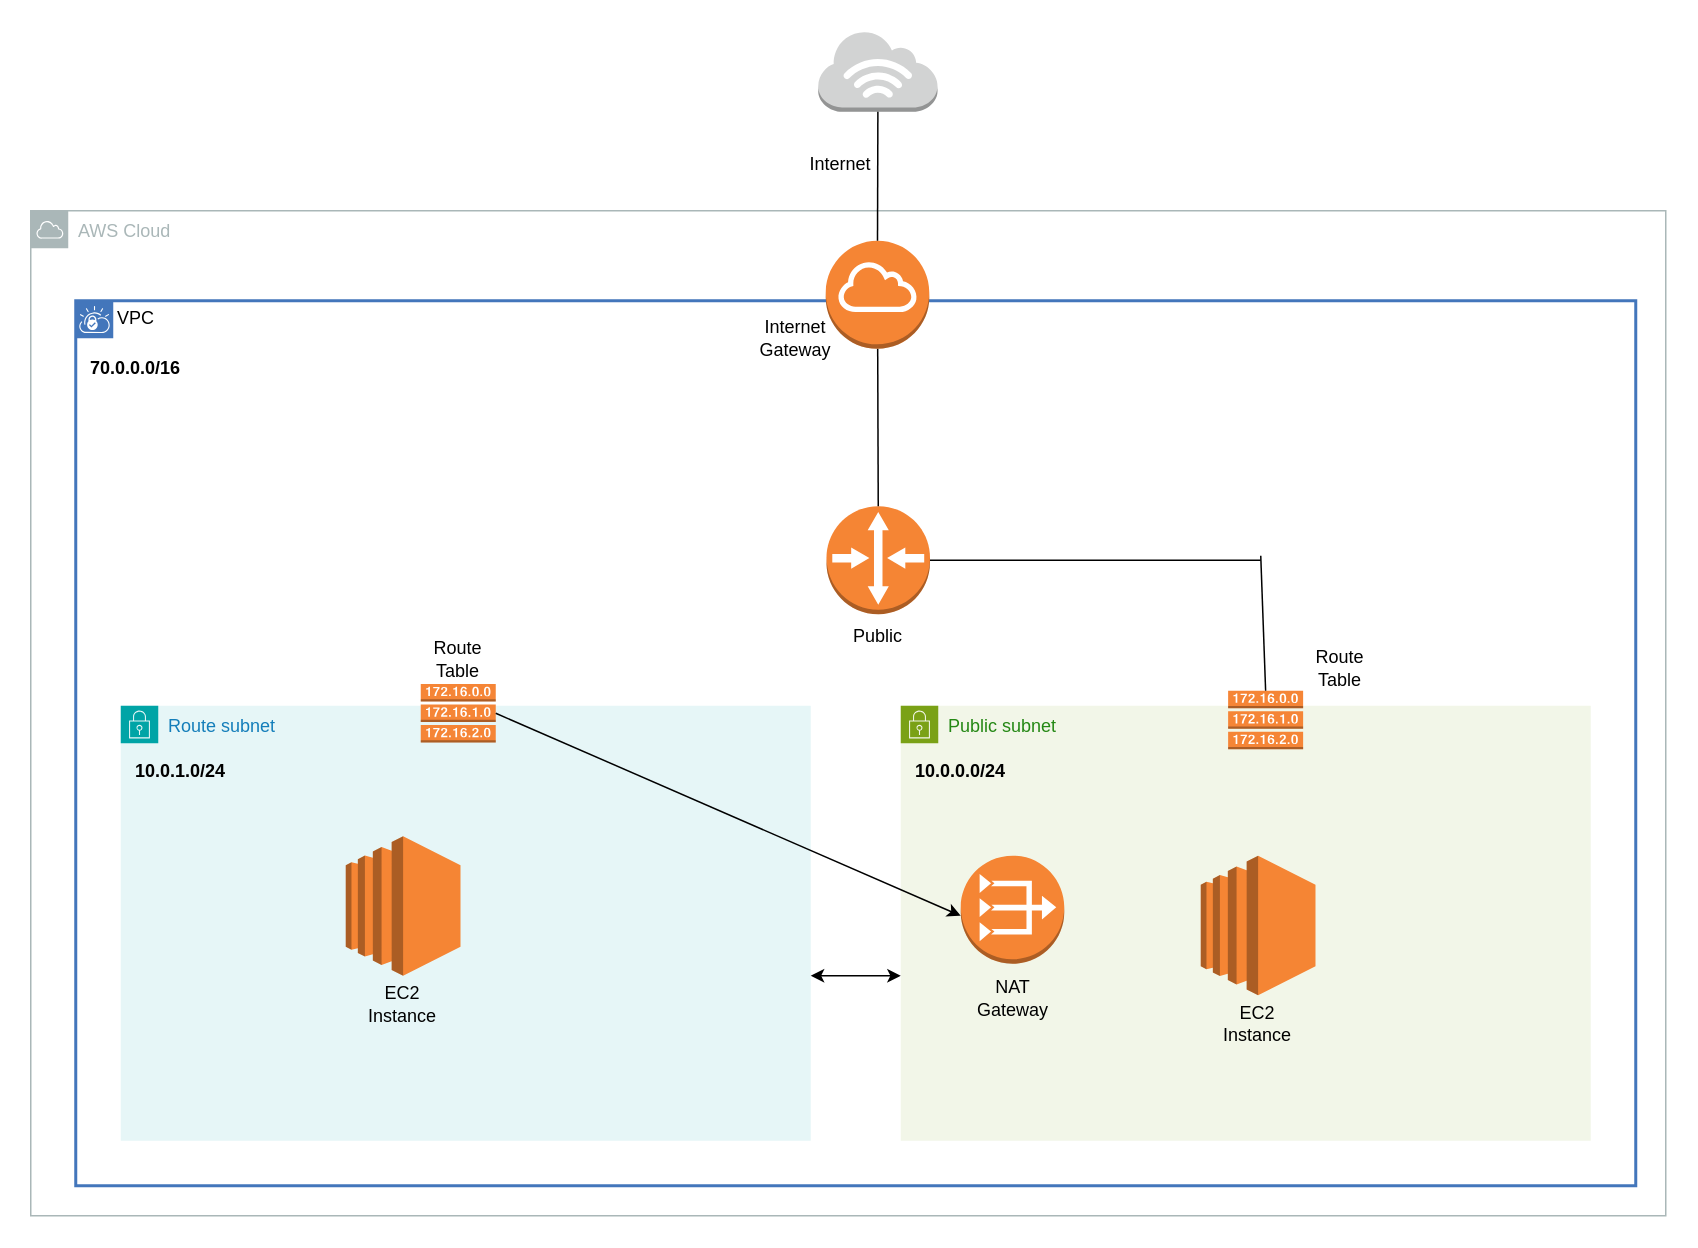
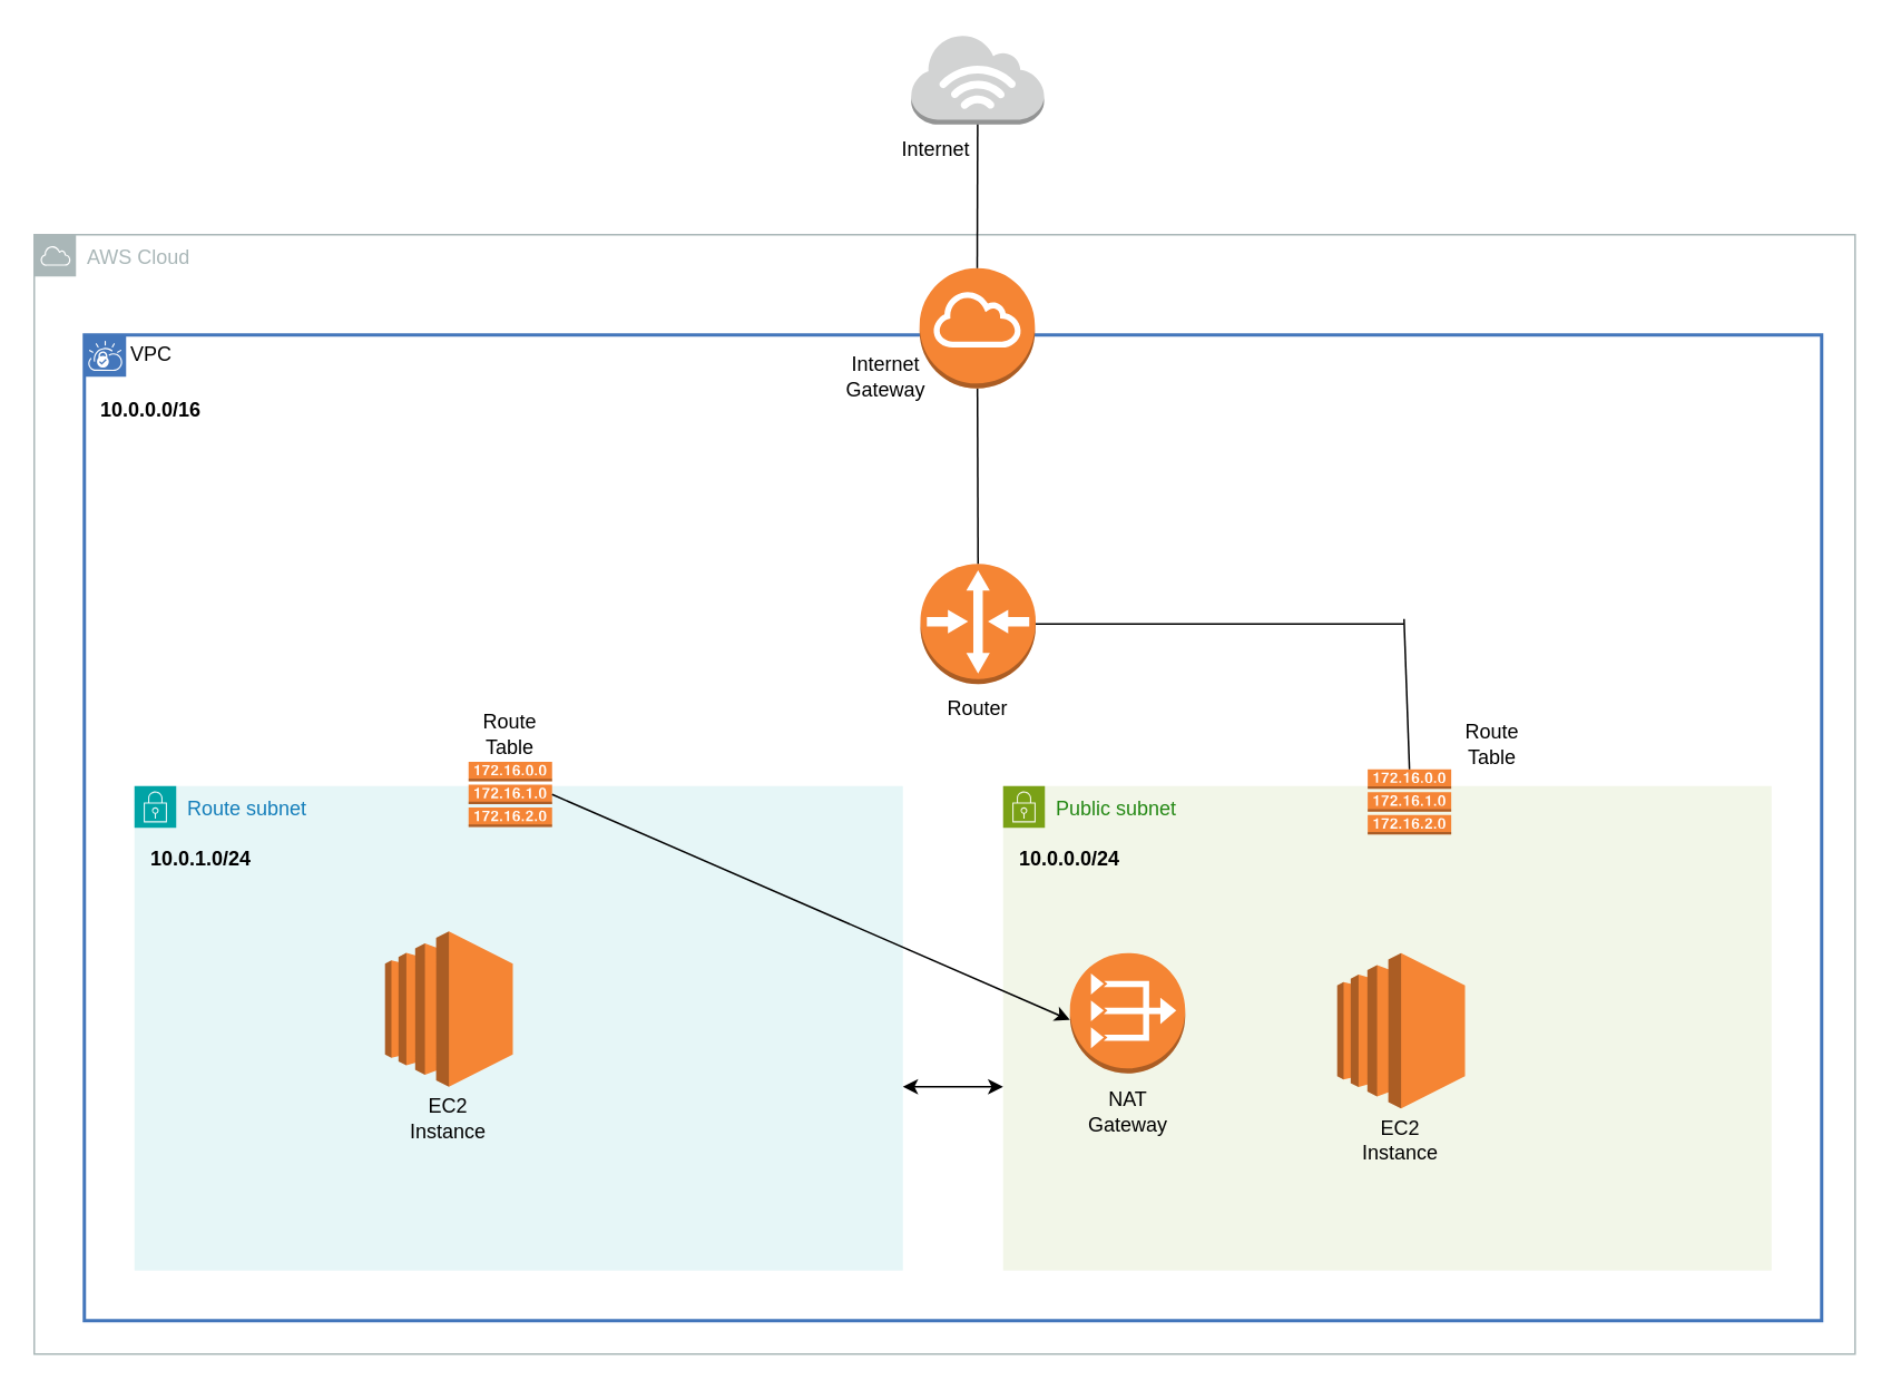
  <mxCell id="0" />
  <mxCell id="1" parent="0" />
  <mxCell id="2" value="AWS Cloud" style="sketch=0;outlineConnect=0;gradientColor=none;html=1;whiteSpace=wrap;fontSize=12;fontStyle=0;shape=mxgraph.aws4.group;grIcon=mxgraph.aws4.group_aws_cloud;strokeColor=#AAB7B8;fillColor=none;verticalAlign=top;align=left;spacingLeft=30;fontColor=#AAB7B8;dashed=0;direction=east;movable=0;resizable=0;rotatable=0;deletable=0;editable=0;locked=1;connectable=0;" vertex="1" parent="1"><mxGeometry x="20" y="140" width="1090" height="670" as="geometry" /></mxCell>
  <mxCell id="3" value="VPC" style="shape=mxgraph.ibm.box;prType=vpc;fontStyle=0;verticalAlign=top;align=left;spacingLeft=32;spacingTop=4;fillColor=none;rounded=0;whiteSpace=wrap;html=1;strokeColor=#4376BB;strokeWidth=2;dashed=0;container=1;spacing=-4;collapsible=0;expand=0;recursiveResize=0;movable=0;resizable=0;rotatable=0;deletable=0;editable=0;locked=1;connectable=0;" vertex="1" parent="1"><mxGeometry x="50" y="200" width="1040" height="590" as="geometry" /></mxCell>
  <mxCell id="4" value="Route subnet" style="points=[[0,0],[0.25,0],[0.5,0],[0.75,0],[1,0],[1,0.25],[1,0.5],[1,0.75],[1,1],[0.75,1],[0.5,1],[0.25,1],[0,1],[0,0.75],[0,0.5],[0,0.25]];outlineConnect=0;gradientColor=none;html=1;whiteSpace=wrap;fontSize=12;fontStyle=0;container=1;pointerEvents=0;collapsible=0;recursiveResize=0;shape=mxgraph.aws4.group;grIcon=mxgraph.aws4.group_security_group;grStroke=0;strokeColor=#00A4A6;fillColor=#E6F6F7;verticalAlign=top;align=left;spacingLeft=30;fontColor=#147EBA;dashed=0;movable=0;resizable=0;rotatable=0;deletable=0;editable=0;locked=1;connectable=0;" vertex="1" parent="3"><mxGeometry x="30" y="270" width="460" height="290" as="geometry" /></mxCell>
  <mxCell id="5" value="&lt;b&gt;10.0.1.0/24&lt;/b&gt;" style="text;html=1;strokeColor=none;fillColor=none;align=center;verticalAlign=middle;whiteSpace=wrap;rounded=0;movable=1;resizable=1;rotatable=1;deletable=1;editable=1;locked=0;connectable=1;" vertex="1" parent="4"><mxGeometry x="10" y="29" width="60" height="30" as="geometry" /></mxCell>
  <mxCell id="6" value="Public subnet" style="points=[[0,0],[0.25,0],[0.5,0],[0.75,0],[1,0],[1,0.25],[1,0.5],[1,0.75],[1,1],[0.75,1],[0.5,1],[0.25,1],[0,1],[0,0.75],[0,0.5],[0,0.25]];outlineConnect=0;gradientColor=none;html=1;whiteSpace=wrap;fontSize=12;fontStyle=0;container=1;pointerEvents=0;collapsible=0;recursiveResize=0;shape=mxgraph.aws4.group;grIcon=mxgraph.aws4.group_security_group;grStroke=0;strokeColor=#7AA116;fillColor=#F2F6E8;verticalAlign=top;align=left;spacingLeft=30;fontColor=#248814;dashed=0;movable=0;resizable=0;rotatable=0;deletable=0;editable=0;locked=1;connectable=0;" vertex="1" parent="3"><mxGeometry x="550" y="270" width="460" height="290" as="geometry" /></mxCell>
- <mxCell id="7" value="&lt;b&gt;70.0.0.0/16&lt;/b&gt;" style="text;html=1;strokeColor=none;fillColor=none;align=center;verticalAlign=middle;whiteSpace=wrap;rounded=0;movable=1;resizable=1;rotatable=1;deletable=1;editable=1;locked=0;connectable=1;" vertex="1" parent="3"><mxGeometry x="10" y="30" width="60" height="30" as="geometry" /></mxCell>
- <mxCell id="8" value="Public" style="text;html=1;strokeColor=none;fillColor=none;align=center;verticalAlign=middle;whiteSpace=wrap;rounded=0;movable=1;resizable=1;rotatable=1;deletable=1;editable=1;locked=0;connectable=1;" vertex="1" parent="3"><mxGeometry x="510" y="209" width="50" height="30" as="geometry" /></mxCell>
+ <mxCell id="7" value="&lt;b&gt;10.0.0.0/16&lt;/b&gt;" style="text;html=1;strokeColor=none;fillColor=none;align=center;verticalAlign=middle;whiteSpace=wrap;rounded=0;movable=1;resizable=1;rotatable=1;deletable=1;editable=1;locked=0;connectable=1;" vertex="1" parent="3"><mxGeometry x="10" y="30" width="60" height="30" as="geometry" /></mxCell>
+ <mxCell id="8" value="Router" style="text;html=1;strokeColor=none;fillColor=none;align=center;verticalAlign=middle;whiteSpace=wrap;rounded=0;movable=1;resizable=1;rotatable=1;deletable=1;editable=1;locked=0;connectable=1;" vertex="1" parent="3"><mxGeometry x="510" y="209" width="50" height="30" as="geometry" /></mxCell>
  <mxCell id="9" value="Route Table" style="text;html=1;strokeColor=none;fillColor=none;align=center;verticalAlign=middle;whiteSpace=wrap;rounded=0;movable=0;resizable=0;rotatable=0;deletable=0;editable=0;locked=1;connectable=0;" vertex="1" parent="3"><mxGeometry x="818.25" y="230" width="50" height="30" as="geometry" /></mxCell>
  <mxCell id="10" value="" style="outlineConnect=0;dashed=0;verticalLabelPosition=bottom;verticalAlign=top;align=center;html=1;shape=mxgraph.aws3.router;fillColor=#F58534;gradientColor=none;movable=1;resizable=1;rotatable=1;deletable=1;editable=1;locked=0;connectable=1;" vertex="1" parent="3"><mxGeometry x="500.5" y="137" width="69" height="72" as="geometry" /></mxCell>
  <mxCell id="11" value="Internet Gateway" style="text;html=1;strokeColor=none;fillColor=none;align=center;verticalAlign=middle;whiteSpace=wrap;rounded=0;movable=1;resizable=1;rotatable=1;deletable=1;editable=1;locked=0;connectable=1;" vertex="1" parent="3"><mxGeometry x="450" y="10" width="60" height="30" as="geometry" /></mxCell>
  <mxCell id="12" value="&lt;b&gt;10.0.0.0/24&lt;/b&gt;" style="text;html=1;strokeColor=none;fillColor=none;align=center;verticalAlign=middle;whiteSpace=wrap;rounded=0;movable=0;resizable=0;rotatable=0;deletable=0;editable=0;locked=1;connectable=0;" vertex="1" parent="3"><mxGeometry x="560" y="299" width="60" height="30" as="geometry" /></mxCell>
  <mxCell id="13" value="" style="outlineConnect=0;dashed=0;verticalLabelPosition=bottom;verticalAlign=top;align=center;html=1;shape=mxgraph.aws3.ec2;fillColor=#F58534;gradientColor=none;movable=0;resizable=0;rotatable=0;deletable=0;editable=0;locked=1;connectable=0;" vertex="1" parent="3"><mxGeometry x="750" y="370" width="76.5" height="93" as="geometry" /></mxCell>
  <mxCell id="14" value="EC2 Instance" style="text;html=1;strokeColor=none;fillColor=none;align=center;verticalAlign=middle;whiteSpace=wrap;rounded=0;movable=0;resizable=0;rotatable=0;deletable=0;editable=0;locked=1;connectable=0;" vertex="1" parent="3"><mxGeometry x="758.25" y="463" width="60" height="37" as="geometry" /></mxCell>
  <mxCell id="15" value="" style="outlineConnect=0;dashed=0;verticalLabelPosition=bottom;verticalAlign=top;align=center;html=1;shape=mxgraph.aws3.route_table;fillColor=#F58536;gradientColor=none;movable=1;resizable=1;rotatable=1;deletable=1;editable=1;locked=0;connectable=1;" vertex="1" parent="3"><mxGeometry x="768.25" y="260" width="50" height="39" as="geometry" /></mxCell>
  <mxCell id="16" value="" style="endArrow=none;html=1;rounded=0;exitX=0.5;exitY=0;exitDx=0;exitDy=0;exitPerimeter=0;movable=0;resizable=0;rotatable=0;deletable=0;editable=0;locked=1;connectable=0;" edge="1" parent="1" source="10" target="17"><mxGeometry width="50" height="50" relative="1" as="geometry"><mxPoint x="580" y="210" as="sourcePoint" /><mxPoint x="585" y="160" as="targetPoint" /></mxGeometry></mxCell>
  <mxCell id="17" value="" style="outlineConnect=0;dashed=0;verticalLabelPosition=bottom;verticalAlign=top;align=center;html=1;shape=mxgraph.aws3.internet_gateway;fillColor=#F58534;gradientColor=none;movable=1;resizable=1;rotatable=1;deletable=1;editable=1;locked=0;connectable=1;" vertex="1" parent="1"><mxGeometry x="550" y="160" width="69" height="72" as="geometry" /></mxCell>
  <mxCell id="18" value="" style="endArrow=none;html=1;rounded=0;movable=0;resizable=0;rotatable=0;deletable=0;editable=0;locked=1;connectable=0;exitX=1;exitY=0.5;exitDx=0;exitDy=0;exitPerimeter=0;" edge="1" parent="1" source="10"><mxGeometry width="50" height="50" relative="1" as="geometry"><mxPoint x="619" y="248" as="sourcePoint" /><mxPoint x="840" y="373" as="targetPoint" /></mxGeometry></mxCell>
  <mxCell id="19" value="" style="endArrow=none;html=1;rounded=0;movable=0;resizable=0;rotatable=0;deletable=0;editable=0;locked=1;connectable=0;exitX=0.5;exitY=0;exitDx=0;exitDy=0;exitPerimeter=0;" edge="1" parent="1" source="15"><mxGeometry width="50" height="50" relative="1" as="geometry"><mxPoint x="850" y="440" as="sourcePoint" /><mxPoint x="840" y="370" as="targetPoint" /></mxGeometry></mxCell>
  <mxCell id="20" value="" style="outlineConnect=0;dashed=0;verticalLabelPosition=bottom;verticalAlign=top;align=center;html=1;shape=mxgraph.aws3.internet_3;fillColor=#D2D3D3;gradientColor=none;movable=0;resizable=0;rotatable=0;deletable=0;editable=0;locked=1;connectable=0;" vertex="1" parent="1"><mxGeometry x="545" y="20" width="79.5" height="54" as="geometry" /></mxCell>
  <mxCell id="21" value="" style="endArrow=none;html=1;rounded=0;movable=0;resizable=0;rotatable=0;deletable=0;editable=0;locked=1;connectable=0;entryX=0.5;entryY=1;entryDx=0;entryDy=0;entryPerimeter=0;exitX=0.5;exitY=0;exitDx=0;exitDy=0;exitPerimeter=0;" edge="1" parent="1" source="17" target="20"><mxGeometry width="50" height="50" relative="1" as="geometry"><mxPoint x="580" y="160" as="sourcePoint" /><mxPoint x="580" y="80" as="targetPoint" /></mxGeometry></mxCell>
- <mxCell id="22" value="Internet" style="text;html=1;strokeColor=none;fillColor=none;align=center;verticalAlign=middle;whiteSpace=wrap;rounded=0;movable=0;resizable=0;rotatable=0;deletable=0;editable=0;locked=1;connectable=0;" vertex="1" parent="1"><mxGeometry x="530" y="94" width="60" height="30" as="geometry" /></mxCell>
+ <mxCell id="22" value="Internet" style="text;html=1;strokeColor=none;fillColor=none;align=center;verticalAlign=middle;whiteSpace=wrap;rounded=0;movable=0;resizable=0;rotatable=0;deletable=0;editable=0;locked=1;connectable=0;" vertex="1" parent="1"><mxGeometry x="530" y="74" width="60" height="30" as="geometry" /></mxCell>
  <mxCell id="23" value="" style="outlineConnect=0;dashed=0;verticalLabelPosition=bottom;verticalAlign=top;align=center;html=1;shape=mxgraph.aws3.vpc_nat_gateway;fillColor=#F58534;gradientColor=none;movable=0;resizable=0;rotatable=0;deletable=0;editable=0;locked=1;connectable=0;" vertex="1" parent="1"><mxGeometry x="640" y="570" width="69" height="72" as="geometry" /></mxCell>
  <mxCell id="24" value="" style="endArrow=classic;startArrow=classic;html=1;rounded=0;" edge="1" parent="1"><mxGeometry width="50" height="50" relative="1" as="geometry"><mxPoint x="540" y="650" as="sourcePoint" /><mxPoint x="600" y="650" as="targetPoint" /></mxGeometry></mxCell>
  <mxCell id="25" value="" style="outlineConnect=0;dashed=0;verticalLabelPosition=bottom;verticalAlign=top;align=center;html=1;shape=mxgraph.aws3.route_table;fillColor=#F58536;gradientColor=none;movable=1;resizable=1;rotatable=1;deletable=1;editable=1;locked=0;connectable=1;" vertex="1" parent="1"><mxGeometry x="280" y="455.5" width="50" height="39" as="geometry" /></mxCell>
  <mxCell id="26" value="Route Table" style="text;html=1;strokeColor=none;fillColor=none;align=center;verticalAlign=middle;whiteSpace=wrap;rounded=0;movable=0;resizable=0;rotatable=0;deletable=0;editable=0;locked=1;connectable=0;" vertex="1" parent="1"><mxGeometry x="280" y="424" width="50" height="30" as="geometry" /></mxCell>
  <mxCell id="27" value="NAT Gateway" style="text;html=1;strokeColor=none;fillColor=none;align=center;verticalAlign=middle;whiteSpace=wrap;rounded=0;movable=0;resizable=0;rotatable=0;deletable=0;editable=0;locked=1;connectable=0;" vertex="1" parent="1"><mxGeometry x="649.5" y="650" width="50" height="30" as="geometry" /></mxCell>
  <mxCell id="28" value="" style="endArrow=classic;html=1;rounded=0;exitX=1;exitY=0.5;exitDx=0;exitDy=0;exitPerimeter=0;movable=0;resizable=0;rotatable=0;deletable=0;editable=0;locked=1;connectable=0;" edge="1" parent="1" source="25"><mxGeometry width="50" height="50" relative="1" as="geometry"><mxPoint x="360" y="474" as="sourcePoint" /><mxPoint x="640" y="610" as="targetPoint" /></mxGeometry></mxCell>
  <mxCell id="29" value="" style="outlineConnect=0;dashed=0;verticalLabelPosition=bottom;verticalAlign=top;align=center;html=1;shape=mxgraph.aws3.ec2;fillColor=#F58534;gradientColor=none;movable=0;resizable=0;rotatable=0;deletable=0;editable=0;locked=1;connectable=0;" vertex="1" parent="1"><mxGeometry x="230" y="557" width="76.5" height="93" as="geometry" /></mxCell>
  <mxCell id="30" value="EC2 Instance" style="text;html=1;strokeColor=none;fillColor=none;align=center;verticalAlign=middle;whiteSpace=wrap;rounded=0;movable=0;resizable=0;rotatable=0;deletable=0;editable=0;locked=1;connectable=0;" vertex="1" parent="1"><mxGeometry x="238.25" y="650" width="60" height="37" as="geometry" /></mxCell>
